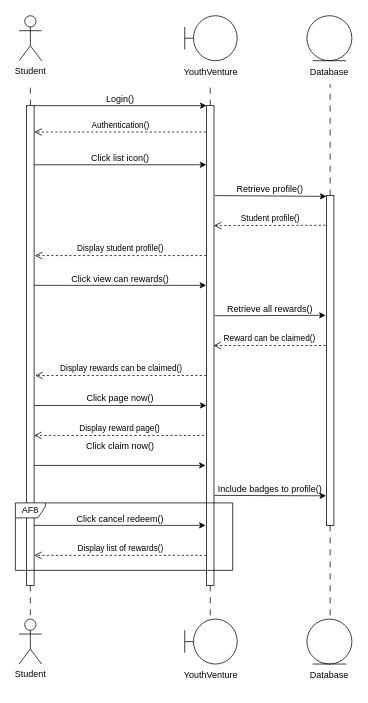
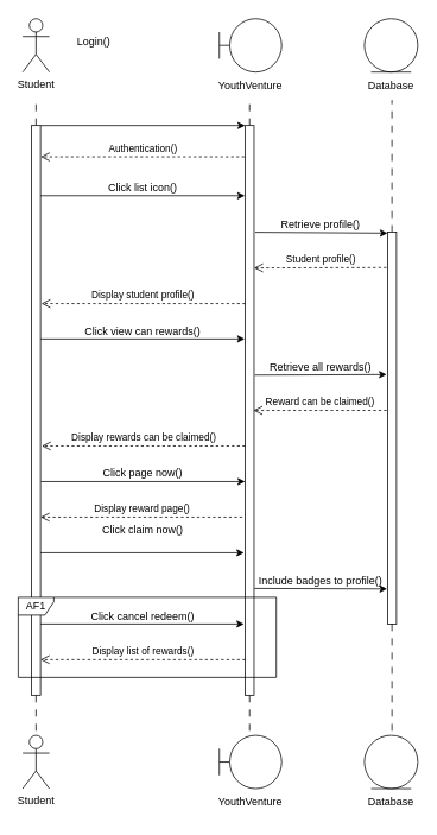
  <mxCell id="0" />
  <mxCell id="1" parent="0" />
  <mxCell id="2" value="Student" style="shape=umlActor;verticalLabelPosition=bottom;verticalAlign=top;html=1;" vertex="1" parent="1"><mxGeometry x="25" y="20" width="30" height="60" as="geometry" /></mxCell>
  <mxCell id="3" value="" style="group" vertex="1" connectable="0" parent="1"><mxGeometry x="246" y="20" width="70" height="90" as="geometry" /></mxCell>
  <mxCell id="4" value="" style="shape=umlBoundary;whiteSpace=wrap;html=1;" vertex="1" parent="3"><mxGeometry width="70" height="60" as="geometry" /></mxCell>
  <mxCell id="5" value="YouthVenture" style="text;html=1;strokeColor=none;fillColor=none;align=center;verticalAlign=middle;whiteSpace=wrap;rounded=0;" vertex="1" parent="3"><mxGeometry x="5" y="60" width="60" height="30" as="geometry" /></mxCell>
  <mxCell id="6" value="" style="ellipse;shape=umlEntity;whiteSpace=wrap;html=1;" vertex="1" parent="1"><mxGeometry x="409" y="20" width="60" height="60" as="geometry" /></mxCell>
  <mxCell id="7" value="Database" style="text;html=1;strokeColor=none;fillColor=none;align=center;verticalAlign=middle;whiteSpace=wrap;rounded=0;" vertex="1" parent="1"><mxGeometry x="409" y="80" width="60" height="30" as="geometry" /></mxCell>
  <mxCell id="8" value="" style="endArrow=none;dashed=1;html=1;rounded=0;strokeWidth=1;dashPattern=8 8;" edge="1" parent="1" source="12"><mxGeometry width="50" height="50" relative="1" as="geometry"><mxPoint x="39.5" y="610" as="sourcePoint" /><mxPoint x="40" y="110" as="targetPoint" /></mxGeometry></mxCell>
  <mxCell id="9" value="" style="endArrow=none;dashed=1;html=1;rounded=0;strokeWidth=1;dashPattern=8 8;" edge="1" parent="1" source="14"><mxGeometry width="50" height="50" relative="1" as="geometry"><mxPoint x="280.74" y="610" as="sourcePoint" /><mxPoint x="280" y="110" as="targetPoint" /></mxGeometry></mxCell>
  <mxCell id="10" value="" style="endArrow=none;dashed=1;html=1;rounded=0;strokeWidth=1;dashPattern=8 8;entryX=0.516;entryY=1.043;entryDx=0;entryDy=0;entryPerimeter=0;" edge="1" parent="1" source="21" target="7"><mxGeometry width="50" height="50" relative="1" as="geometry"><mxPoint x="438.74" y="610" as="sourcePoint" /><mxPoint x="438.74" y="110" as="targetPoint" /></mxGeometry></mxCell>
  <mxCell id="11" value="" style="endArrow=none;dashed=1;html=1;rounded=0;strokeWidth=1;dashPattern=8 8;" edge="1" parent="1" target="12"><mxGeometry width="50" height="50" relative="1" as="geometry"><mxPoint x="40" y="820" as="sourcePoint" /><mxPoint x="39.5" y="110" as="targetPoint" /></mxGeometry></mxCell>
  <mxCell id="12" value="" style="rounded=0;whiteSpace=wrap;html=1;" vertex="1" parent="1"><mxGeometry x="35" y="140" width="10" height="640" as="geometry" /></mxCell>
  <mxCell id="13" value="" style="endArrow=none;dashed=1;html=1;rounded=0;strokeWidth=1;dashPattern=8 8;" edge="1" parent="1" target="14"><mxGeometry width="50" height="50" relative="1" as="geometry"><mxPoint x="280" y="820" as="sourcePoint" /><mxPoint x="280.74" y="110" as="targetPoint" /></mxGeometry></mxCell>
  <mxCell id="14" value="" style="rounded=0;whiteSpace=wrap;html=1;" vertex="1" parent="1"><mxGeometry x="275" y="140" width="10" height="640" as="geometry" /></mxCell>
  <mxCell id="15" value="" style="endArrow=classic;html=1;rounded=0;exitX=1;exitY=0;exitDx=0;exitDy=0;entryX=0;entryY=0;entryDx=0;entryDy=0;" edge="1" parent="1" source="12" target="14"><mxGeometry width="50" height="50" relative="1" as="geometry"><mxPoint x="230" y="330" as="sourcePoint" /><mxPoint x="280" y="280" as="targetPoint" /></mxGeometry></mxCell>
- <mxCell id="16" value="Login()" style="text;html=1;strokeColor=none;fillColor=none;align=center;verticalAlign=middle;whiteSpace=wrap;rounded=0;" vertex="1" parent="1"><mxGeometry x="130" y="116" width="60" height="30" as="geometry" /></mxCell>
+ <mxCell id="16" value="Login()" style="text;html=1;strokeColor=none;fillColor=none;align=center;verticalAlign=middle;whiteSpace=wrap;rounded=0;" vertex="1" parent="1"><mxGeometry x="75" y="31" width="60" height="30" as="geometry" /></mxCell>
  <mxCell id="17" value="Authentication()" style="html=1;verticalAlign=bottom;endArrow=open;dashed=1;endSize=8;curved=0;rounded=0;entryX=1.019;entryY=0.055;entryDx=0;entryDy=0;entryPerimeter=0;movable=1;resizable=1;rotatable=1;deletable=1;editable=1;locked=0;connectable=1;exitX=-0.081;exitY=0.055;exitDx=0;exitDy=0;exitPerimeter=0;" edge="1" parent="1" source="14" target="12"><mxGeometry x="-0.002" relative="1" as="geometry"><mxPoint x="61.08" y="180.04" as="targetPoint" /><mxPoint x="231" y="180" as="sourcePoint" /><mxPoint as="offset" /></mxGeometry></mxCell>
  <mxCell id="18" value="" style="endArrow=classic;html=1;rounded=0;exitX=0.997;exitY=0.219;exitDx=0;exitDy=0;entryX=-0.029;entryY=0.219;entryDx=0;entryDy=0;exitPerimeter=0;entryPerimeter=0;movable=1;resizable=1;rotatable=1;deletable=1;editable=1;locked=0;connectable=1;" edge="1" parent="1"><mxGeometry width="50" height="50" relative="1" as="geometry"><mxPoint x="44.97" y="218.87" as="sourcePoint" /><mxPoint x="274.71" y="218.87" as="targetPoint" /></mxGeometry></mxCell>
  <mxCell id="19" value="Click list icon()" style="text;html=1;strokeColor=none;fillColor=none;align=center;verticalAlign=middle;whiteSpace=wrap;rounded=0;movable=1;resizable=1;rotatable=1;deletable=1;editable=1;locked=0;connectable=1;" vertex="1" parent="1"><mxGeometry x="90" y="195" width="140" height="30" as="geometry" /></mxCell>
  <mxCell id="20" value="" style="endArrow=none;dashed=1;html=1;rounded=0;strokeWidth=1;dashPattern=8 8;" edge="1" parent="1" target="21"><mxGeometry width="50" height="50" relative="1" as="geometry"><mxPoint x="439.222" y="680" as="sourcePoint" /><mxPoint x="438.74" y="110" as="targetPoint" /></mxGeometry></mxCell>
  <mxCell id="21" value="" style="rounded=0;whiteSpace=wrap;html=1;" vertex="1" parent="1"><mxGeometry x="435" y="260" width="10" height="440" as="geometry" /></mxCell>
  <mxCell id="22" value="" style="endArrow=classic;html=1;rounded=0;entryX=0;entryY=0;entryDx=0;entryDy=0;exitX=1.124;exitY=0.163;exitDx=0;exitDy=0;exitPerimeter=0;" edge="1" parent="1"><mxGeometry width="50" height="50" relative="1" as="geometry"><mxPoint x="286.24" y="259.99" as="sourcePoint" /><mxPoint x="435" y="261" as="targetPoint" /></mxGeometry></mxCell>
  <mxCell id="23" value="Retrieve profile()" style="text;html=1;strokeColor=none;fillColor=none;align=center;verticalAlign=middle;whiteSpace=wrap;rounded=0;" vertex="1" parent="1"><mxGeometry x="290" y="237" width="140" height="30" as="geometry" /></mxCell>
  <mxCell id="24" value="Student profile()" style="html=1;verticalAlign=bottom;endArrow=open;dashed=1;endSize=8;curved=0;rounded=0;exitX=-0.133;exitY=0.09;exitDx=0;exitDy=0;exitPerimeter=0;entryX=1;entryY=0.25;entryDx=0;entryDy=0;" edge="1" parent="1" source="21" target="14"><mxGeometry relative="1" as="geometry"><mxPoint x="247.09" y="379.36" as="targetPoint" /><mxPoint x="409.36" y="380.32" as="sourcePoint" /></mxGeometry></mxCell>
  <mxCell id="25" value="Display student profile()" style="html=1;verticalAlign=bottom;endArrow=open;dashed=1;endSize=8;curved=0;rounded=0;exitX=-0.012;exitY=0.383;exitDx=0;exitDy=0;exitPerimeter=0;entryX=1.085;entryY=0.383;entryDx=0;entryDy=0;entryPerimeter=0;movable=1;resizable=1;rotatable=1;deletable=1;editable=1;locked=0;connectable=1;" edge="1" parent="1"><mxGeometry relative="1" as="geometry"><mxPoint x="45.97" y="340" as="targetPoint" /><mxPoint x="275" y="340" as="sourcePoint" /></mxGeometry></mxCell>
  <mxCell id="26" value="" style="endArrow=classic;html=1;rounded=0;exitX=1.01;exitY=0.438;exitDx=0;exitDy=0;exitPerimeter=0;entryX=-0.045;entryY=0.438;entryDx=0;entryDy=0;entryPerimeter=0;movable=1;resizable=1;rotatable=1;deletable=1;editable=1;locked=0;connectable=1;" edge="1" parent="1"><mxGeometry width="50" height="50" relative="1" as="geometry"><mxPoint x="45.1" y="379.74" as="sourcePoint" /><mxPoint x="274.55" y="379.74" as="targetPoint" /></mxGeometry></mxCell>
  <mxCell id="27" value="Click view can rewards()" style="text;html=1;strokeColor=none;fillColor=none;align=center;verticalAlign=middle;whiteSpace=wrap;rounded=0;movable=1;resizable=1;rotatable=1;deletable=1;editable=1;locked=0;connectable=1;" vertex="1" parent="1"><mxGeometry x="90" y="357" width="140" height="30" as="geometry" /></mxCell>
  <mxCell id="28" value="" style="endArrow=classic;html=1;rounded=0;entryX=-0.106;entryY=0.363;entryDx=0;entryDy=0;entryPerimeter=0;exitX=1.09;exitY=0.438;exitDx=0;exitDy=0;exitPerimeter=0;" edge="1" parent="1" source="14" target="21"><mxGeometry width="50" height="50" relative="1" as="geometry"><mxPoint x="290" y="500" as="sourcePoint" /><mxPoint x="410.05" y="499.84" as="targetPoint" /></mxGeometry></mxCell>
  <mxCell id="29" value="Retrieve all rewards()" style="text;html=1;strokeColor=none;fillColor=none;align=center;verticalAlign=middle;whiteSpace=wrap;rounded=0;" vertex="1" parent="1"><mxGeometry x="290" y="397" width="140" height="30" as="geometry" /></mxCell>
  <mxCell id="30" value="Reward can be claimed()" style="html=1;verticalAlign=bottom;endArrow=open;dashed=1;endSize=8;curved=0;rounded=0;exitX=0;exitY=1;exitDx=0;exitDy=0;entryX=1.028;entryY=0.548;entryDx=0;entryDy=0;entryPerimeter=0;" edge="1" parent="1"><mxGeometry relative="1" as="geometry"><mxPoint x="284.28" y="460.04" as="targetPoint" /><mxPoint x="434" y="460" as="sourcePoint" /></mxGeometry></mxCell>
  <mxCell id="31" value="Display rewards can be claimed()" style="html=1;verticalAlign=bottom;endArrow=open;dashed=1;endSize=8;curved=0;rounded=0;entryX=1.124;entryY=0.603;entryDx=0;entryDy=0;entryPerimeter=0;movable=1;resizable=1;rotatable=1;deletable=1;editable=1;locked=0;connectable=1;exitX=-0.018;exitY=0.603;exitDx=0;exitDy=0;exitPerimeter=0;" edge="1" parent="1"><mxGeometry relative="1" as="geometry"><mxPoint x="46.42" y="500" as="targetPoint" /><mxPoint x="275" y="500" as="sourcePoint" /></mxGeometry></mxCell>
  <mxCell id="32" value="" style="endArrow=classic;html=1;rounded=0;exitX=1.02;exitY=0.712;exitDx=0;exitDy=0;exitPerimeter=0;entryX=-0.04;entryY=0.712;entryDx=0;entryDy=0;entryPerimeter=0;movable=1;resizable=1;rotatable=1;deletable=1;editable=1;locked=0;connectable=1;" edge="1" parent="1"><mxGeometry width="50" height="50" relative="1" as="geometry"><mxPoint x="45.6" y="540" as="sourcePoint" /><mxPoint x="275" y="540" as="targetPoint" /></mxGeometry></mxCell>
  <mxCell id="33" value="Click page now()" style="text;html=1;strokeColor=none;fillColor=none;align=center;verticalAlign=middle;whiteSpace=wrap;rounded=0;movable=1;resizable=1;rotatable=1;deletable=1;editable=1;locked=0;connectable=1;" vertex="1" parent="1"><mxGeometry x="90" y="515" width="140" height="30" as="geometry" /></mxCell>
  <mxCell id="34" value="" style="endArrow=classic;html=1;rounded=0;entryX=0;entryY=0;entryDx=0;entryDy=0;movable=1;resizable=1;rotatable=1;deletable=1;editable=1;locked=0;connectable=1;exitX=1;exitY=0.739;exitDx=0;exitDy=0;exitPerimeter=0;" edge="1" parent="1"><mxGeometry width="50" height="50" relative="1" as="geometry"><mxPoint x="285.5" y="660" as="sourcePoint" /><mxPoint x="434.5" y="660.53" as="targetPoint" /></mxGeometry></mxCell>
  <mxCell id="35" value="Include badges to profile()" style="text;html=1;strokeColor=none;fillColor=none;align=center;verticalAlign=middle;whiteSpace=wrap;rounded=0;movable=1;resizable=1;rotatable=1;deletable=1;editable=1;locked=0;connectable=1;" vertex="1" parent="1"><mxGeometry x="280" y="637" width="160" height="30" as="geometry" /></mxCell>
  <mxCell id="36" value="Display reward page()" style="html=1;verticalAlign=bottom;endArrow=open;dashed=1;endSize=8;curved=0;rounded=0;exitX=-0.2;exitY=0.822;exitDx=0;exitDy=0;exitPerimeter=0;entryX=1.118;entryY=0.822;entryDx=0;entryDy=0;entryPerimeter=0;" edge="1" parent="1"><mxGeometry relative="1" as="geometry"><mxPoint x="45" y="580" as="targetPoint" /><mxPoint x="271.82" y="580" as="sourcePoint" /></mxGeometry></mxCell>
  <mxCell id="37" value="" style="endArrow=classic;html=1;rounded=0;exitX=1.015;exitY=0.877;exitDx=0;exitDy=0;exitPerimeter=0;entryX=-0.112;entryY=0.877;entryDx=0;entryDy=0;entryPerimeter=0;movable=1;resizable=1;rotatable=1;deletable=1;editable=1;locked=0;connectable=1;" edge="1" parent="1"><mxGeometry width="50" height="50" relative="1" as="geometry"><mxPoint x="45" y="620" as="sourcePoint" /><mxPoint x="273.73" y="620" as="targetPoint" /></mxGeometry></mxCell>
  <mxCell id="38" value="Click claim now()" style="text;html=1;strokeColor=none;fillColor=none;align=center;verticalAlign=middle;whiteSpace=wrap;rounded=0;movable=1;resizable=1;rotatable=1;deletable=1;editable=1;locked=0;connectable=1;" vertex="1" parent="1"><mxGeometry x="90" y="580" width="140" height="30" as="geometry" /></mxCell>
  <mxCell id="39" value="Display list of rewards()" style="html=1;verticalAlign=bottom;endArrow=open;dashed=1;endSize=8;curved=0;rounded=0;exitX=0;exitY=1;exitDx=0;exitDy=0;entryX=1;entryY=1;entryDx=0;entryDy=0;" edge="1" parent="1"><mxGeometry relative="1" as="geometry"><mxPoint x="45" y="740" as="targetPoint" /><mxPoint x="275" y="740" as="sourcePoint" /></mxGeometry></mxCell>
  <mxCell id="40" value="" style="endArrow=none;dashed=1;html=1;rounded=0;strokeWidth=1;dashPattern=8 8;entryX=0.5;entryY=1;entryDx=0;entryDy=0;" edge="1" parent="1" target="21"><mxGeometry width="50" height="50" relative="1" as="geometry"><mxPoint x="440" y="820" as="sourcePoint" /><mxPoint x="439.571" y="840" as="targetPoint" /></mxGeometry></mxCell>
  <mxCell id="41" value="Student" style="shape=umlActor;verticalLabelPosition=bottom;verticalAlign=top;html=1;" vertex="1" parent="1"><mxGeometry x="25" y="825" width="30" height="60" as="geometry" /></mxCell>
  <mxCell id="42" value="" style="group" vertex="1" connectable="0" parent="1"><mxGeometry x="246" y="825" width="70" height="90" as="geometry" /></mxCell>
  <mxCell id="43" value="" style="shape=umlBoundary;whiteSpace=wrap;html=1;" vertex="1" parent="42"><mxGeometry width="70" height="60" as="geometry" /></mxCell>
  <mxCell id="44" value="YouthVenture" style="text;html=1;strokeColor=none;fillColor=none;align=center;verticalAlign=middle;whiteSpace=wrap;rounded=0;" vertex="1" parent="42"><mxGeometry x="5" y="60" width="60" height="30" as="geometry" /></mxCell>
  <mxCell id="45" value="" style="ellipse;shape=umlEntity;whiteSpace=wrap;html=1;" vertex="1" parent="1"><mxGeometry x="409" y="825" width="60" height="60" as="geometry" /></mxCell>
  <mxCell id="46" value="Database" style="text;html=1;strokeColor=none;fillColor=none;align=center;verticalAlign=middle;whiteSpace=wrap;rounded=0;" vertex="1" parent="1"><mxGeometry x="409" y="885" width="60" height="30" as="geometry" /></mxCell>
  <mxCell id="47" value="" style="endArrow=classic;html=1;rounded=0;exitX=1.015;exitY=0.877;exitDx=0;exitDy=0;exitPerimeter=0;entryX=-0.112;entryY=0.877;entryDx=0;entryDy=0;entryPerimeter=0;movable=1;resizable=1;rotatable=1;deletable=1;editable=1;locked=0;connectable=1;" edge="1" parent="1"><mxGeometry width="50" height="50" relative="1" as="geometry"><mxPoint x="45" y="700" as="sourcePoint" /><mxPoint x="273.73" y="700" as="targetPoint" /></mxGeometry></mxCell>
  <mxCell id="48" value="Click cancel redeem()" style="text;html=1;strokeColor=none;fillColor=none;align=center;verticalAlign=middle;whiteSpace=wrap;rounded=0;movable=1;resizable=1;rotatable=1;deletable=1;editable=1;locked=0;connectable=1;" vertex="1" parent="1"><mxGeometry x="90" y="677" width="140" height="30" as="geometry" /></mxCell>
- <mxCell id="49" value="AF8" style="shape=umlFrame;whiteSpace=wrap;html=1;pointerEvents=0;width=40;height=20;" vertex="1" parent="1"><mxGeometry x="20" y="670" width="290" height="90" as="geometry" /></mxCell>
+ <mxCell id="49" value="AF1" style="shape=umlFrame;whiteSpace=wrap;html=1;pointerEvents=0;width=40;height=20;" vertex="1" parent="1"><mxGeometry x="20" y="670" width="290" height="90" as="geometry" /></mxCell>
